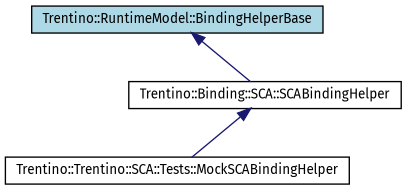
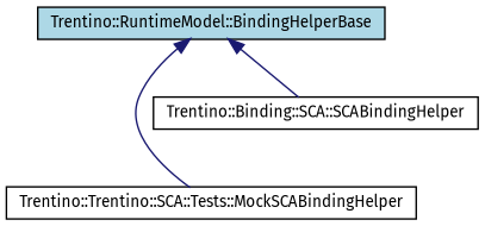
  digraph {
    fontname="Fira Sans"
    node [color=black fillcolor=white fontname="Fira Sans" fontsize=10 shape=record style=filled]
    edge [color=midnightblue dir=back fontname="Fira Sans" fontsize=10 labelfontname=Helvetica labelfontsize=10 style=solid]
    n1 [fontcolor=black height=0.2 label="Trentino::Trentino::SCA::Tests::MockSCABindingHelper" width=0.4]
    n2 [height=0.2 label="Trentino::Binding::SCA::SCABindingHelper" width=0.4]
    n3 [fillcolor=lightblue height=0.2 label="Trentino::RuntimeModel::BindingHelperBase" width=0.4]
-   n2 -> n1
+   n3 -> n1
    n3 -> n2
  }
